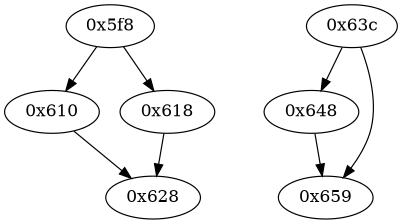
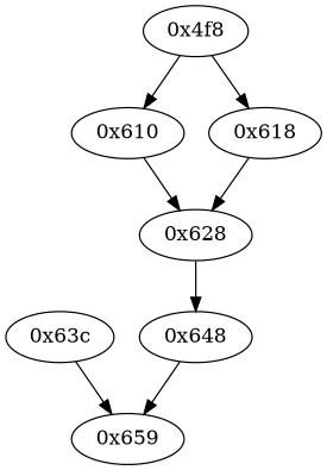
  strict digraph {
    "0x610" [opcode="[u'lsl', u'b']"]
    "0x628" [opcode="[u'push', u'mov', u'and', u'cmp', u'b']"]
    "0x648" [opcode="[u'ldr', u'add']"]
    n4 [label="0x659" opcode="[u'bl', u'mov', u'pop']"]
    "0x63c" [opcode="[u'ldr', u'add', u'b']"]
    "0x618" [opcode="[u'and', u'ldr', u'umull', u'lsr']"]
-   "0x5f8" [opcode="[u'ldr', u'ldrb', u'lsl', u'asr', u'cmp', u'b']"]
+   "0x5f8" [opcode="[u'ldr', u'ldrb', u'lsl', u'asr', u'cmp', u'b']" label="0x4f8"]
    "0x610" -> "0x628"
-   "0x63c" -> "0x648"
+   "0x628" -> "0x648"
    "0x648" -> n4
    "0x63c" -> n4
    "0x618" -> "0x628"
    "0x5f8" -> "0x610"
    "0x5f8" -> "0x618"
  }
